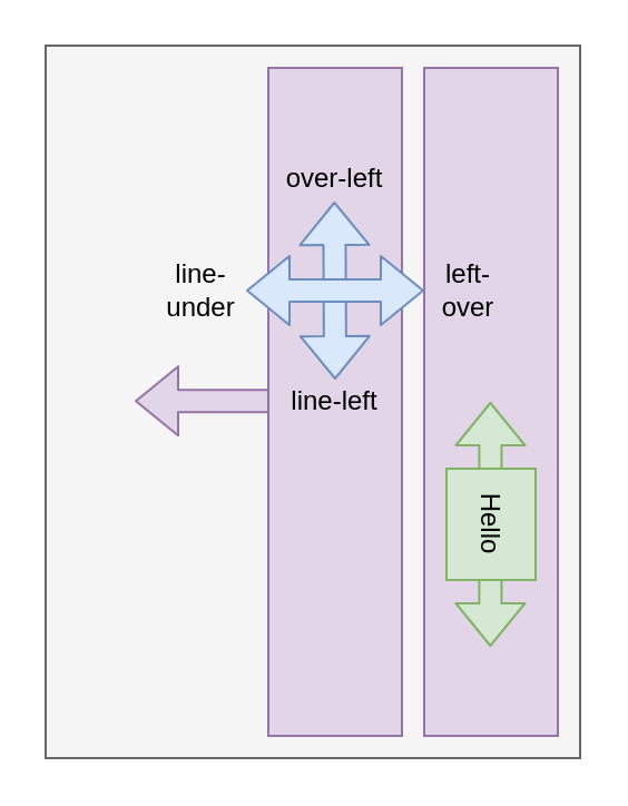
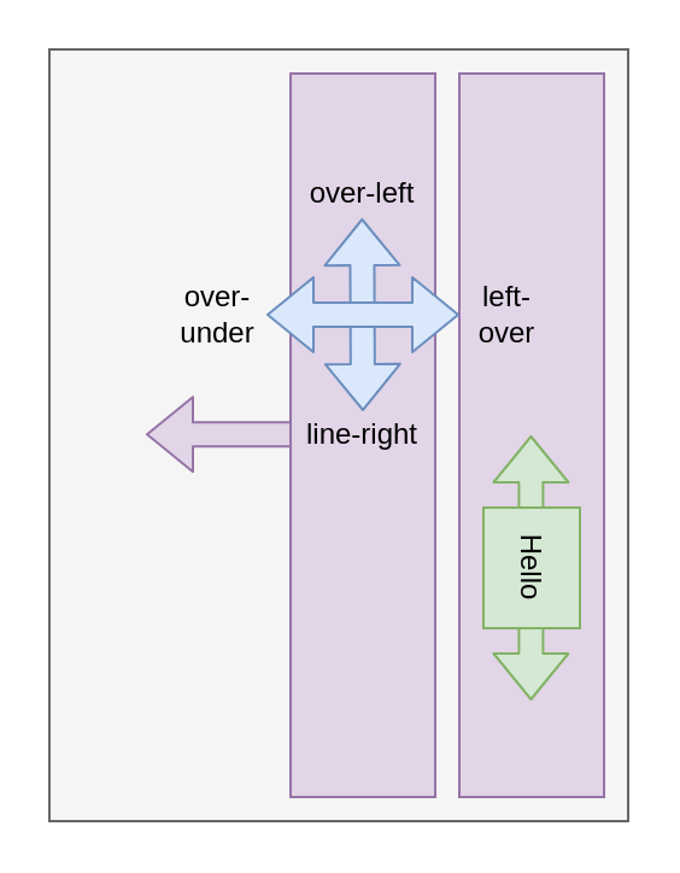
  <mxCell id="0" />
  <mxCell id="1" parent="0" />
  <mxCell id="2" value="" style="rounded=0;whiteSpace=wrap;html=1;fillColor=#f5f5f5;strokeColor=#666666;fontColor=#333333;" parent="1" vertex="1"><mxGeometry x="20" y="20" width="240" height="320" as="geometry" /></mxCell>
  <mxCell id="3" value="" style="shape=flexArrow;endArrow=classic;html=1;fillColor=#e1d5e7;strokeColor=#9673a6;" parent="1" edge="1"><mxGeometry width="50" height="50" relative="1" as="geometry"><mxPoint x="130" y="179.58" as="sourcePoint" /><mxPoint x="60" y="179.58" as="targetPoint" /></mxGeometry></mxCell>
  <mxCell id="4" value="" style="rounded=0;whiteSpace=wrap;html=1;fillColor=#e1d5e7;strokeColor=#9673a6;" parent="1" vertex="1"><mxGeometry x="120" y="30" width="60" height="300" as="geometry" /></mxCell>
  <mxCell id="5" value="" style="rounded=0;whiteSpace=wrap;html=1;fillColor=#e1d5e7;strokeColor=#9673a6;" parent="1" vertex="1"><mxGeometry x="190" y="30" width="60" height="300" as="geometry" /></mxCell>
  <mxCell id="6" value="over-left" style="text;html=1;strokeColor=none;fillColor=none;align=center;verticalAlign=middle;whiteSpace=wrap;rounded=0;" vertex="1" parent="1"><mxGeometry x="120" y="70" width="60" height="20" as="geometry" /></mxCell>
  <mxCell id="7" value="" style="shape=flexArrow;endArrow=classic;startArrow=classic;html=1;fillColor=#dae8fc;strokeColor=#6c8ebf;" edge="1" parent="1"><mxGeometry width="50" height="50" relative="1" as="geometry"><mxPoint x="150" y="170" as="sourcePoint" /><mxPoint x="149.66" y="90" as="targetPoint" /></mxGeometry></mxCell>
- <mxCell id="8" value="line-under" style="text;html=1;strokeColor=none;fillColor=none;align=center;verticalAlign=middle;whiteSpace=wrap;rounded=0;" vertex="1" parent="1"><mxGeometry x="70" y="120" width="40" height="20" as="geometry" /></mxCell>
+ <mxCell id="8" value="over-under" style="text;html=1;strokeColor=none;fillColor=none;align=center;verticalAlign=middle;whiteSpace=wrap;rounded=0;" vertex="1" parent="1"><mxGeometry x="70" y="120" width="40" height="20" as="geometry" /></mxCell>
  <mxCell id="9" value="left-over" style="text;html=1;strokeColor=none;fillColor=none;align=center;verticalAlign=middle;whiteSpace=wrap;rounded=0;" vertex="1" parent="1"><mxGeometry x="190" y="120" width="40" height="20" as="geometry" /></mxCell>
  <mxCell id="10" value="" style="shape=flexArrow;endArrow=classic;startArrow=classic;html=1;fillColor=#dae8fc;strokeColor=#6c8ebf;" edge="1" parent="1"><mxGeometry width="50" height="50" relative="1" as="geometry"><mxPoint x="110" y="130" as="sourcePoint" /><mxPoint x="190" y="130" as="targetPoint" /></mxGeometry></mxCell>
- <mxCell id="11" value="line-left" style="text;html=1;strokeColor=none;fillColor=none;align=center;verticalAlign=middle;whiteSpace=wrap;rounded=0;" vertex="1" parent="1"><mxGeometry x="120" y="170" width="60" height="20" as="geometry" /></mxCell>
+ <mxCell id="11" value="line-right" style="text;html=1;strokeColor=none;fillColor=none;align=center;verticalAlign=middle;whiteSpace=wrap;rounded=0;" vertex="1" parent="1"><mxGeometry x="120" y="170" width="60" height="20" as="geometry" /></mxCell>
  <mxCell id="12" value="" style="shape=flexArrow;endArrow=classic;startArrow=classic;html=1;fillColor=#d5e8d4;strokeColor=#82b366;" edge="1" parent="1"><mxGeometry width="50" height="50" relative="1" as="geometry"><mxPoint x="219.71" y="290" as="sourcePoint" /><mxPoint x="219.71" y="180" as="targetPoint" /></mxGeometry></mxCell>
  <mxCell id="13" value="" style="rounded=0;whiteSpace=wrap;html=1;fillColor=#d5e8d4;strokeColor=#82b366;" vertex="1" parent="1"><mxGeometry x="200" y="210" width="40" height="50" as="geometry" /></mxCell>
  <mxCell id="14" value="Hello" style="text;html=1;strokeColor=none;fillColor=none;align=center;verticalAlign=middle;whiteSpace=wrap;rounded=0;rotation=90;" vertex="1" parent="1"><mxGeometry x="200" y="225" width="40" height="20" as="geometry" /></mxCell>
